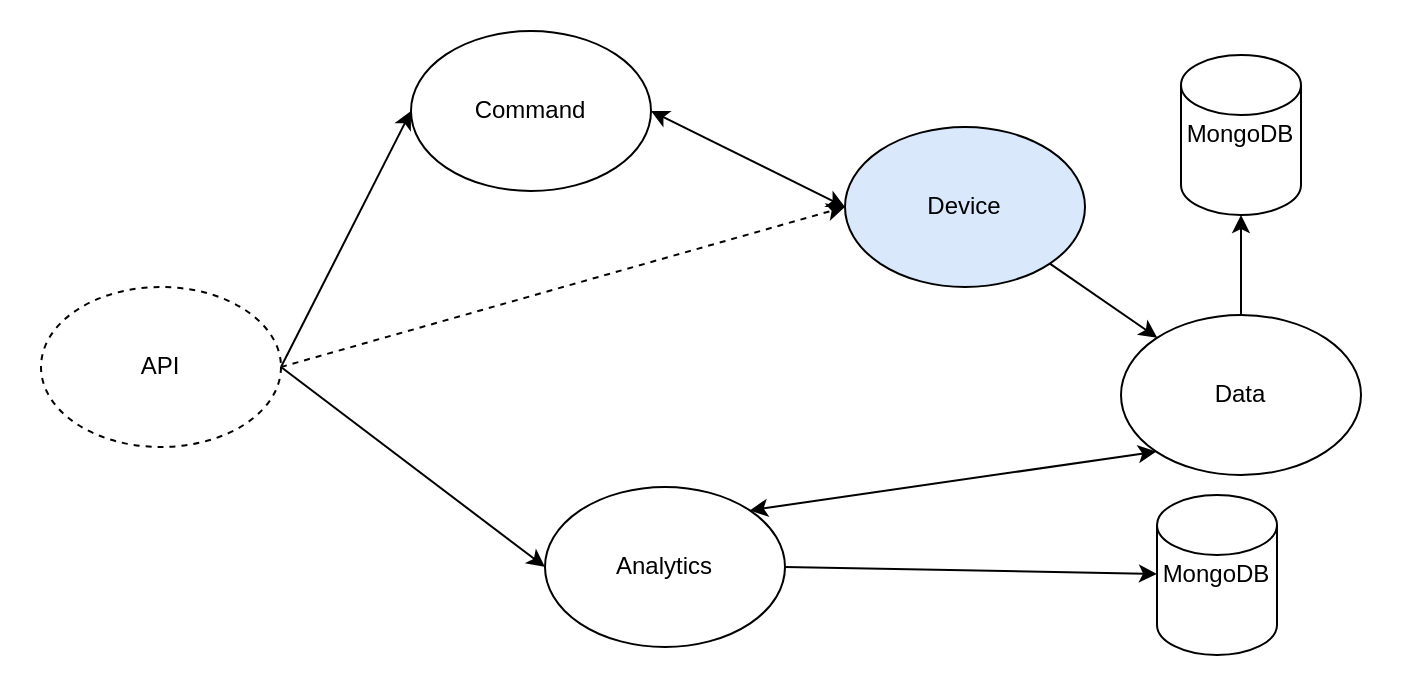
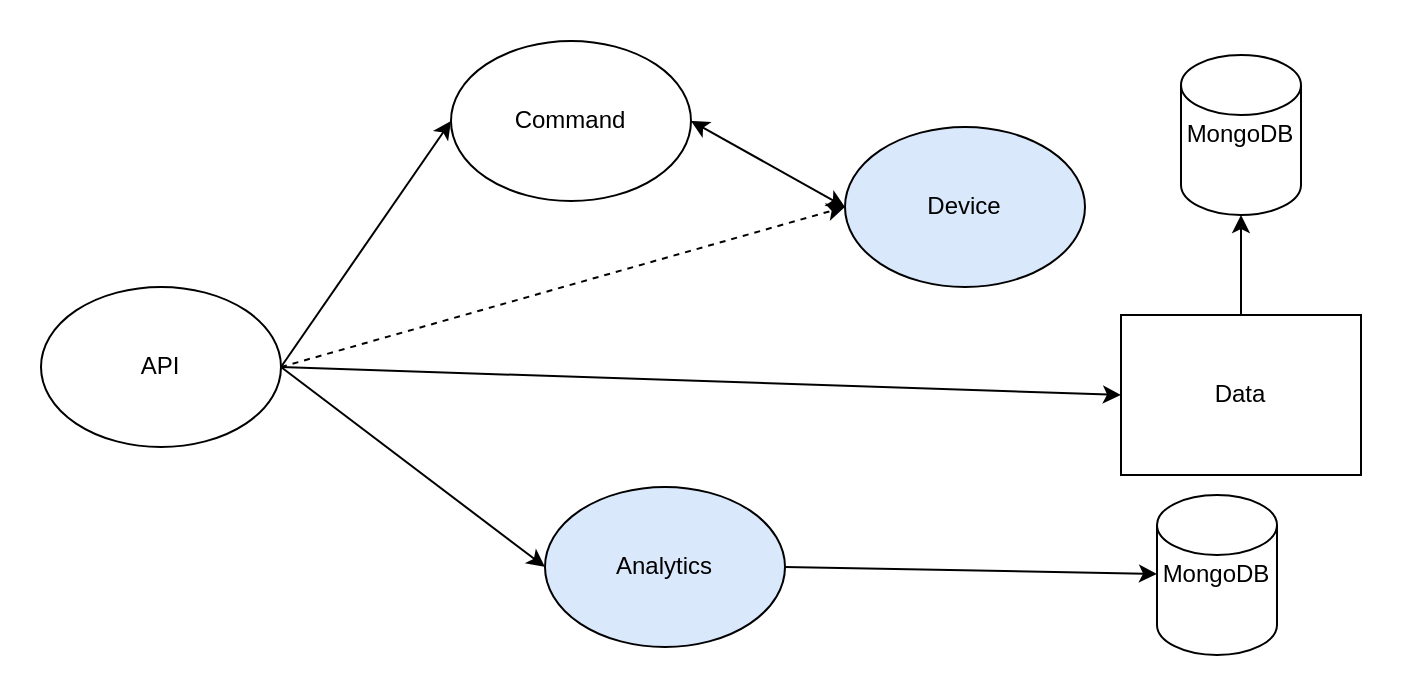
  <mxCell id="0" />
  <mxCell id="1" parent="0" />
- <mxCell id="2" value="API&lt;br&gt;" style="ellipse;whiteSpace=wrap;html=1;dashed=1;" vertex="1" parent="1"><mxGeometry x="20" y="143" width="120" height="80" as="geometry" /></mxCell>
+ <mxCell id="2" value="API&lt;br&gt;" style="ellipse;whiteSpace=wrap;html=1;" vertex="1" parent="1"><mxGeometry x="20" y="143" width="120" height="80" as="geometry" /></mxCell>
  <mxCell id="3" value="Device&lt;br&gt;" style="ellipse;whiteSpace=wrap;html=1;fillColor=#dae8fc;" vertex="1" parent="1"><mxGeometry x="422" y="63" width="120" height="80" as="geometry" /></mxCell>
- <mxCell id="4" value="Data" style="ellipse;whiteSpace=wrap;html=1;" vertex="1" parent="1"><mxGeometry x="560" y="157" width="120" height="80" as="geometry" /></mxCell>
- <mxCell id="5" value="Analytics&lt;br&gt;" style="ellipse;whiteSpace=wrap;html=1;" vertex="1" parent="1"><mxGeometry x="272" y="243" width="120" height="80" as="geometry" /></mxCell>
- <mxCell id="6" value="Command&lt;br&gt;" style="ellipse;whiteSpace=wrap;html=1;" vertex="1" parent="1"><mxGeometry x="205" y="15" width="120" height="80" as="geometry" /></mxCell>
- <mxCell id="7" value="" style="endArrow=classic;html=1;exitX=1;exitY=1;exitDx=0;exitDy=0;" edge="1" parent="1" source="3" target="4"><mxGeometry width="50" height="50" relative="1" as="geometry"><mxPoint x="200" y="103" as="sourcePoint" /><mxPoint x="530" y="143" as="targetPoint" /><Array as="points" /></mxGeometry></mxCell>
+ <mxCell id="4" value="Data" style="whiteSpace=wrap;html=1;rounded=0;" vertex="1" parent="1"><mxGeometry x="560" y="157" width="120" height="80" as="geometry" /></mxCell>
+ <mxCell id="5" value="Analytics&lt;br&gt;" style="ellipse;whiteSpace=wrap;html=1;fillColor=#dae8fc;" vertex="1" parent="1"><mxGeometry x="272" y="243" width="120" height="80" as="geometry" /></mxCell>
+ <mxCell id="6" value="Command&lt;br&gt;" style="ellipse;whiteSpace=wrap;html=1;" vertex="1" parent="1"><mxGeometry x="225" y="20" width="120" height="80" as="geometry" /></mxCell>
+ <mxCell id="8" value="" style="endArrow=classic;html=1;exitX=1;exitY=0.5;exitDx=0;exitDy=0;entryX=0;entryY=0.5;entryDx=0;entryDy=0;" edge="1" parent="1" source="2" target="4"><mxGeometry width="50" height="50" relative="1" as="geometry"><mxPoint x="190" y="193" as="sourcePoint" /><mxPoint x="240" y="143" as="targetPoint" /></mxGeometry></mxCell>
  <mxCell id="9" value="" style="endArrow=classic;html=1;exitX=1;exitY=0.5;exitDx=0;exitDy=0;entryX=0;entryY=0.5;entryDx=0;entryDy=0;dashed=1;" edge="1" parent="1" source="2" target="3"><mxGeometry width="50" height="50" relative="1" as="geometry"><mxPoint x="220" y="193" as="sourcePoint" /><mxPoint x="270" y="143" as="targetPoint" /></mxGeometry></mxCell>
  <mxCell id="10" value="" style="endArrow=classic;html=1;exitX=1;exitY=0.5;exitDx=0;exitDy=0;entryX=0;entryY=0.5;entryDx=0;entryDy=0;" edge="1" parent="1" source="2" target="5"><mxGeometry width="50" height="50" relative="1" as="geometry"><mxPoint x="300" y="263" as="sourcePoint" /><mxPoint x="350" y="213" as="targetPoint" /></mxGeometry></mxCell>
  <mxCell id="11" value="" style="endArrow=classic;html=1;exitX=1;exitY=0.5;exitDx=0;exitDy=0;entryX=0;entryY=0.5;entryDx=0;entryDy=0;" edge="1" parent="1" source="2" target="6"><mxGeometry width="50" height="50" relative="1" as="geometry"><mxPoint x="200" y="283" as="sourcePoint" /><mxPoint x="250" y="233" as="targetPoint" /></mxGeometry></mxCell>
  <mxCell id="12" value="" style="endArrow=classic;startArrow=classic;html=1;entryX=0;entryY=0.5;entryDx=0;entryDy=0;exitX=1;exitY=0.5;exitDx=0;exitDy=0;" edge="1" parent="1" source="6" target="3"><mxGeometry width="50" height="50" relative="1" as="geometry"><mxPoint x="200" y="103" as="sourcePoint" /><mxPoint x="250" y="53" as="targetPoint" /></mxGeometry></mxCell>
  <mxCell id="13" value="MongoDB" style="shape=cylinder2;whiteSpace=wrap;html=1;boundedLbl=1;backgroundOutline=1;size=15;" vertex="1" parent="1"><mxGeometry x="590" y="27" width="60" height="80" as="geometry" /></mxCell>
  <mxCell id="14" value="" style="endArrow=classic;html=1;exitX=0.5;exitY=0;exitDx=0;exitDy=0;" edge="1" parent="1" source="4" target="13"><mxGeometry width="50" height="50" relative="1" as="geometry"><mxPoint x="740" y="133" as="sourcePoint" /><mxPoint x="790" y="83" as="targetPoint" /></mxGeometry></mxCell>
  <mxCell id="15" value="MongoDB" style="shape=cylinder2;whiteSpace=wrap;html=1;boundedLbl=1;backgroundOutline=1;size=15;" vertex="1" parent="1"><mxGeometry x="578" y="247" width="60" height="80" as="geometry" /></mxCell>
  <mxCell id="16" value="" style="endArrow=classic;html=1;exitX=1;exitY=0.5;exitDx=0;exitDy=0;" edge="1" parent="1" source="5" target="15"><mxGeometry width="50" height="50" relative="1" as="geometry"><mxPoint x="650" y="393" as="sourcePoint" /><mxPoint x="700" y="343" as="targetPoint" /></mxGeometry></mxCell>
- <mxCell id="17" value="" style="endArrow=classic;startArrow=classic;html=1;entryX=0;entryY=1;entryDx=0;entryDy=0;exitX=1;exitY=0;exitDx=0;exitDy=0;" edge="1" parent="1" source="5" target="4"><mxGeometry width="50" height="50" relative="1" as="geometry"><mxPoint x="570" y="303" as="sourcePoint" /><mxPoint x="620" y="253" as="targetPoint" /></mxGeometry></mxCell>
